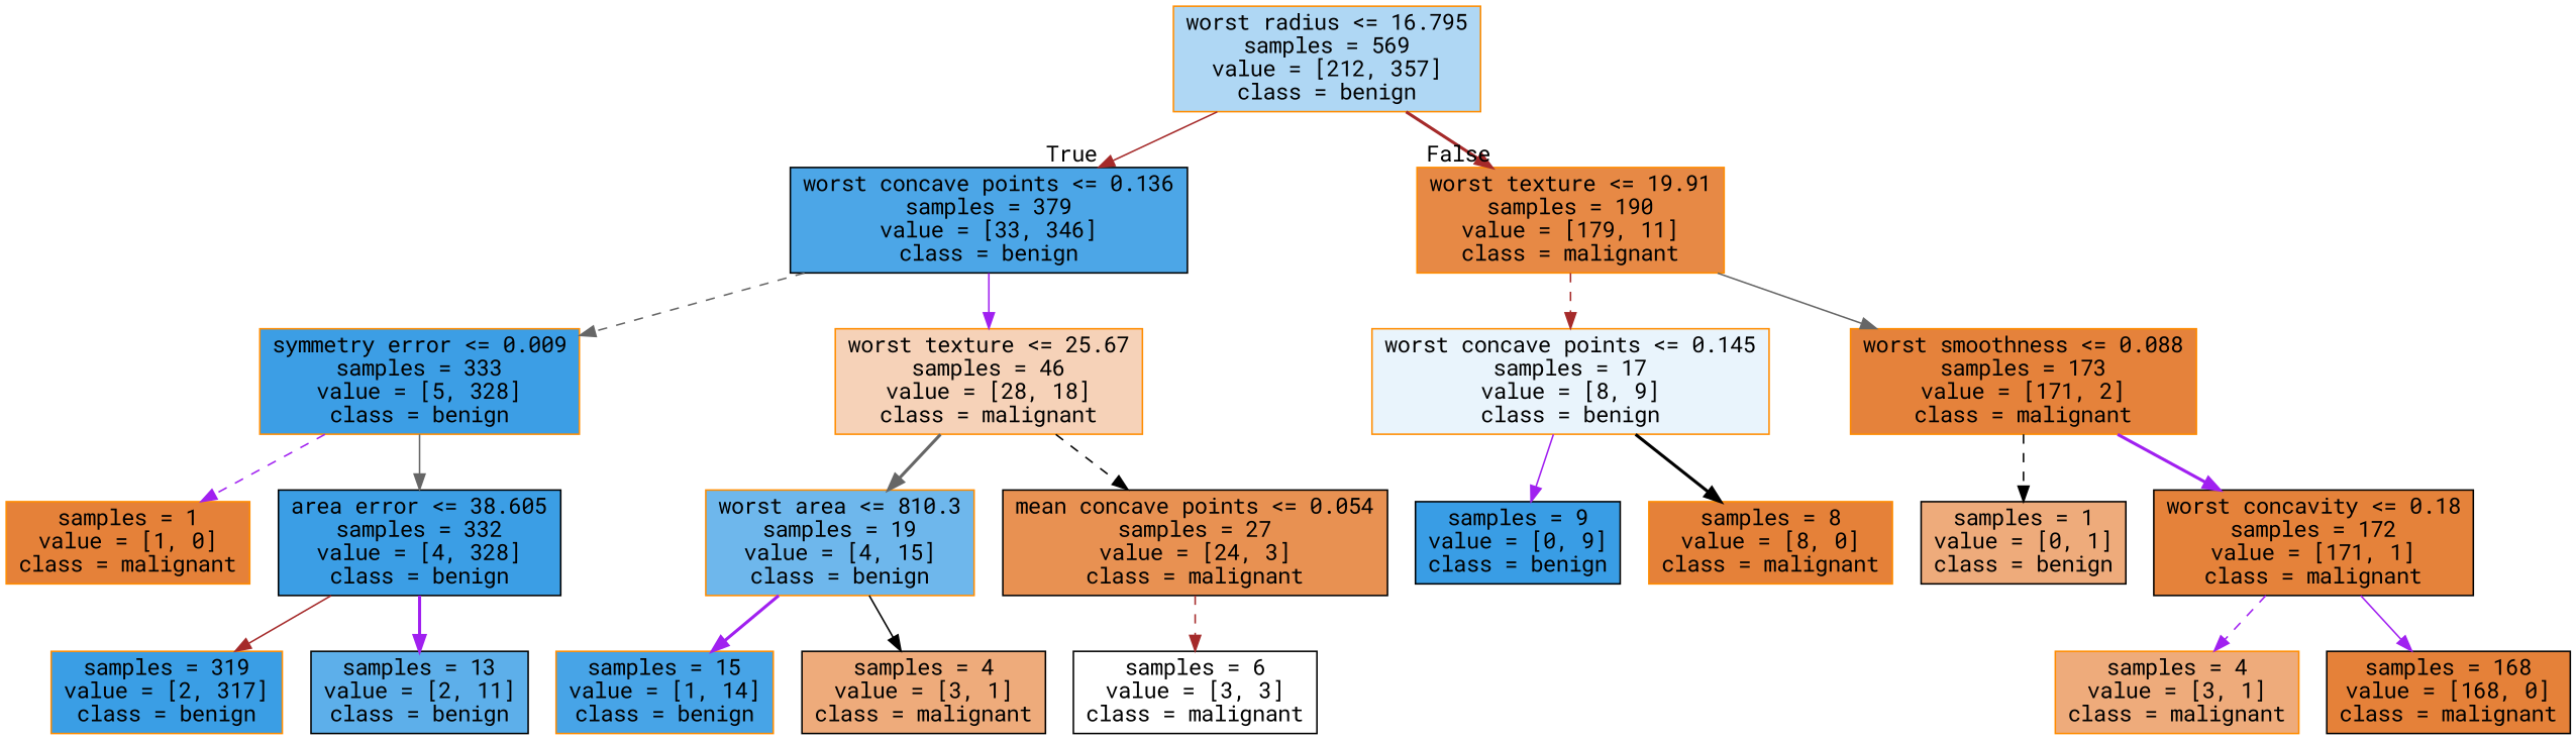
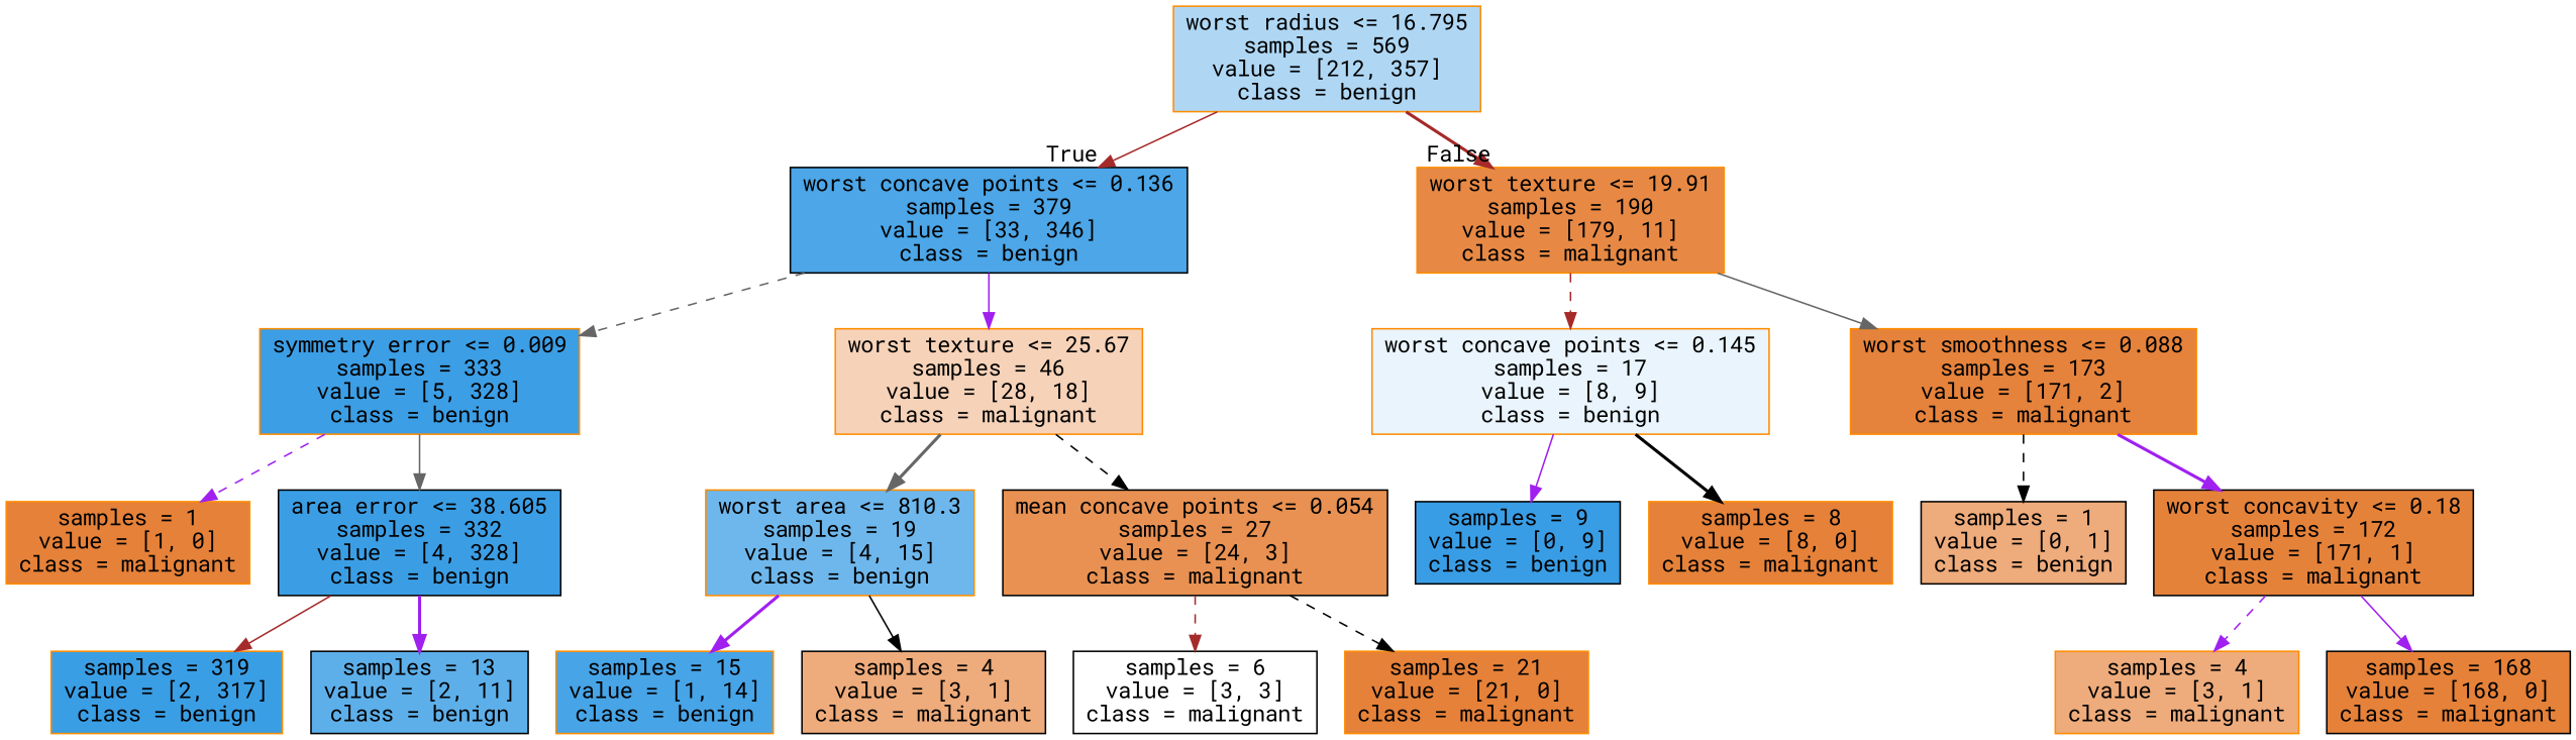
  digraph {
    fontname="Roboto Mono"
    node [color=darkorange fillcolor="#e58139" fontname="Roboto Mono" shape=box style=filled]
    edge [color=purple fontname="Roboto Mono" style=solid]
    n1 [fillcolor="#afd7f4" label="worst radius <= 16.795\nsamples = 569\nvalue = [212, 357]\nclass = benign"]
    n2 [color=black fillcolor="#4ca6e7" label="worst concave points <= 0.136\nsamples = 379\nvalue = [33, 346]\nclass = benign"]
    n3 [fillcolor="#e78945" label="worst texture <= 19.91\nsamples = 190\nvalue = [179, 11]\nclass = malignant"]
    n4 [fillcolor="#3c9ee5" label="symmetry error <= 0.009\nsamples = 333\nvalue = [5, 328]\nclass = benign"]
    n5 [fillcolor="#f6d2b8" label="worst texture <= 25.67\nsamples = 46\nvalue = [28, 18]\nclass = malignant"]
    n6 [fillcolor="#e9f4fc" label="worst concave points <= 0.145\nsamples = 17\nvalue = [8, 9]\nclass = benign"]
    n7 [fillcolor="#e5823b" label="worst smoothness <= 0.088\nsamples = 173\nvalue = [171, 2]\nclass = malignant"]
    n8 [label="samples = 1\nvalue = [1, 0]\nclass = malignant"]
    n9 [color=black fillcolor="#3b9ee5" label="area error <= 38.605\nsamples = 332\nvalue = [4, 328]\nclass = benign"]
    n10 [fillcolor="#6eb7ec" label="worst area <= 810.3\nsamples = 19\nvalue = [4, 15]\nclass = benign"]
    n11 [color=black fillcolor="#e89152" label="mean concave points <= 0.054\nsamples = 27\nvalue = [24, 3]\nclass = malignant"]
    n12 [fillcolor="#3a9ee5" label="samples = 319\nvalue = [2, 317]\nclass = benign"]
    n13 [color=black fillcolor="#5dafea" label="samples = 13\nvalue = [2, 11]\nclass = benign"]
    n14 [fillcolor="#47a4e7" label="samples = 15\nvalue = [1, 14]\nclass = benign"]
    n15 [color=black fillcolor="#eeab7b" label="samples = 4\nvalue = [3, 1]\nclass = malignant"]
    n16 [color=black fillcolor="#ffffff" label="samples = 6\nvalue = [3, 3]\nclass = malignant"]
+   n17 [label="samples = 21\nvalue = [21, 0]\nclass = malignant"]
    n18 [color=black fillcolor="#399de5" label="samples = 9\nvalue = [0, 9]\nclass = benign"]
    n19 [label="samples = 8\nvalue = [8, 0]\nclass = malignant"]
    n20 [color=black fillcolor="#eeab7b" label="samples = 1\nvalue = [0, 1]\nclass = benign"]
    n21 [color=black fillcolor="#e5823a" label="worst concavity <= 0.18\nsamples = 172\nvalue = [171, 1]\nclass = malignant"]
    n22 [fillcolor="#eeab7b" label="samples = 4\nvalue = [3, 1]\nclass = malignant"]
    n23 [color=black label="samples = 168\nvalue = [168, 0]\nclass = malignant"]
    n1 -> n2 [color=brown headlabel=True labelangle=45 labeldistance=2.5]
    n1 -> n3 [color=brown headlabel=False labelangle=-45 labeldistance=2.5 style=bold]
    n2 -> n4 [color=gray40 style=dashed]
    n2 -> n5
    n3 -> n6 [color=brown style=dashed]
    n3 -> n7 [color=gray40]
    n4 -> n8 [style=dashed]
    n4 -> n9 [color=gray40]
    n5 -> n10 [color=gray40 style=bold]
    n5 -> n11 [color=black style=dashed]
    n6 -> n18
    n6 -> n19 [color=black style=bold]
    n7 -> n20 [color=black style=dashed]
    n7 -> n21 [style=bold]
    n9 -> n12 [color=brown]
    n9 -> n13 [style=bold]
    n10 -> n14 [style=bold]
    n10 -> n15 [color=black]
    n11 -> n16 [color=brown style=dashed]
+   n11 -> n17 [color=black style=dashed]
    n21 -> n22 [style=dashed]
    n21 -> n23
  }
